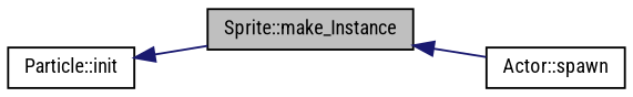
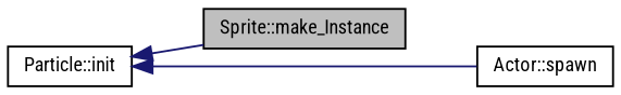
  digraph {
    fontname="Roboto Condensed"
    rankdir=LR
    node [color=black fillcolor=white fontname="Roboto Condensed" fontsize=10 shape=record style=filled]
    edge [color=midnightblue dir=back fontname="Roboto Condensed" fontsize=10 labelfontname=Helvetica labelfontsize=10 style=solid]
    n1 [fillcolor=grey75 fontcolor=black height=0.2 label="Sprite::make_Instance" width=0.4]
    n2 [height=0.2 label="Actor::spawn" width=0.4]
    n3 [height=0.2 label="Particle::init" width=0.4]
-   n1 -> n2
+   n3 -> n2
    n3 -> n1
  }
